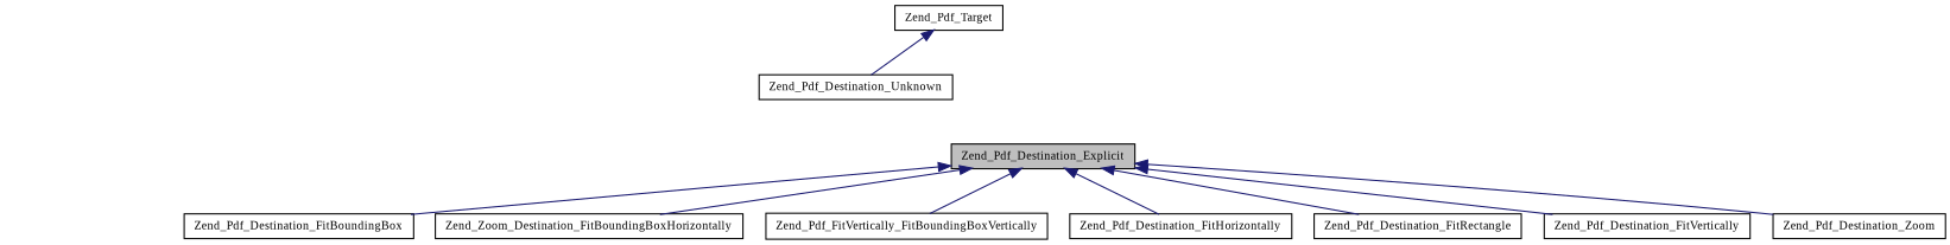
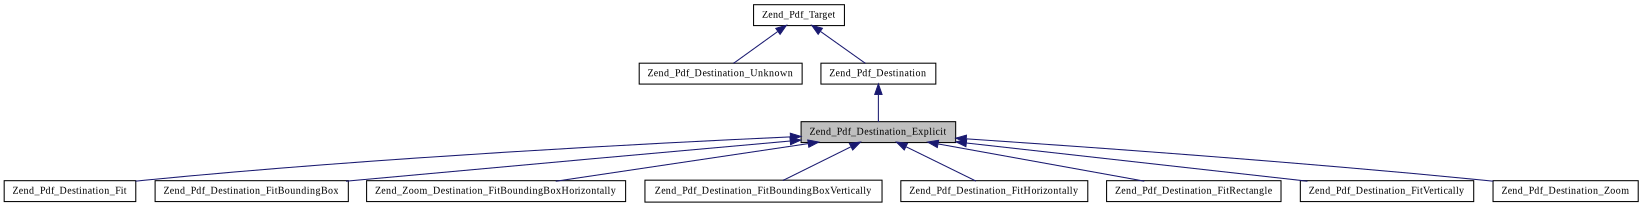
  digraph {
    fontname="Liberation Serif"
    rankdir=TB
    node [color=black fillcolor=white fontname="Liberation Serif" fontsize=10 shape=record style=filled]
    edge [color=midnightblue dir=back fontname="Liberation Serif" fontsize=10 labelfontname=Helvetica labelfontsize=10 style=solid]
    n1 [fillcolor=grey75 fontcolor=black height=0.2 label=Zend_Pdf_Destination_Explicit width=0.4]
+   n2 [height=0.2 label=Zend_Pdf_Destination_Fit width=0.4]
    n3 [height=0.2 label=Zend_Pdf_Destination_FitBoundingBox width=0.4]
    n4 [height=0.2 label=Zend_Zoom_Destination_FitBoundingBoxHorizontally width=0.4]
-   n5 [height=0.2 label=Zend_Pdf_FitVertically_FitBoundingBoxVertically width=0.4]
+   n5 [height=0.2 label=Zend_Pdf_Destination_FitBoundingBoxVertically width=0.4]
    n6 [height=0.2 label=Zend_Pdf_Destination_FitHorizontally width=0.4]
    n7 [height=0.2 label=Zend_Pdf_Destination_FitRectangle width=0.4]
    n8 [height=0.2 label=Zend_Pdf_Destination_FitVertically width=0.4]
    n9 [height=0.2 label=Zend_Pdf_Destination_Zoom width=0.4]
    n10 [height=0.2 label=Zend_Pdf_Destination_Unknown width=0.4]
+   n11 [height=0.2 label=Zend_Pdf_Destination width=0.4]
    n12 [height=0.2 label=Zend_Pdf_Target width=0.4]
+   n1 -> n2
    n1 -> n3
    n1 -> n4
    n1 -> n5
    n1 -> n6
    n1 -> n7
    n1 -> n8
    n1 -> n9
+   n11 -> n1
    n12 -> n10
+   n12 -> n11
  }
